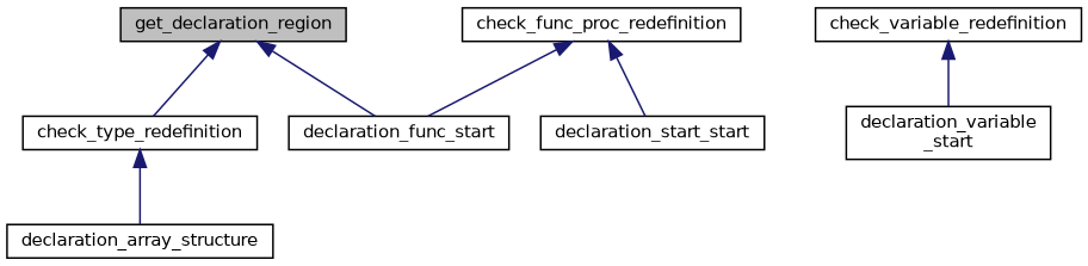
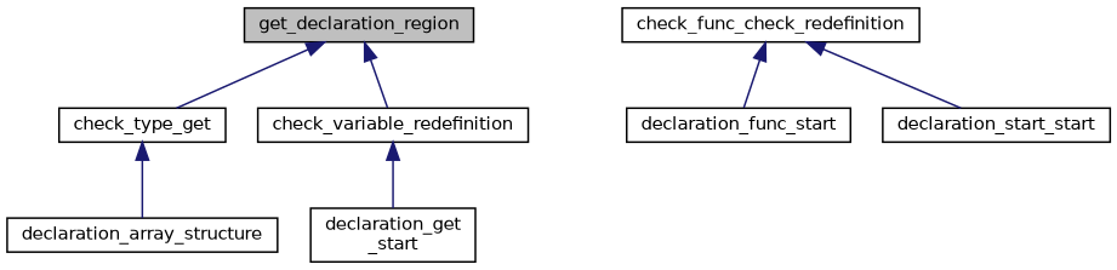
  digraph {
    rankdir=TB
    node [color=black fillcolor=white fontname=Helvetica fontsize=10 shape=record style=filled]
    edge [color=midnightblue dir=back fontname=Helvetica fontsize=10 labelfontname=Helvetica labelfontsize=10 style=solid]
    n1 [fillcolor=grey75 fontcolor=black height=0.2 label=get_declaration_region width=0.4]
-   n2 [height=0.2 label=check_type_redefinition width=0.4]
+   n2 [height=0.2 label=check_type_get width=0.4]
    n3 [height=0.2 label=check_variable_redefinition width=0.4]
-   n4 [height=0.2 label=check_func_proc_redefinition width=0.4]
+   n4 [height=0.2 label=check_func_check_redefinition width=0.4]
    n5 [height=0.2 label=declaration_func_start width=0.4]
    n6 [height=0.2 label=declaration_start_start width=0.4]
    n7 [height=0.2 label=declaration_array_structure width=0.4]
-   n8 [height=0.2 label="declaration_variable\l_start" width=0.4]
+   n8 [height=0.2 label="declaration_get\l_start" width=0.4]
    n1 -> n2
-   n1 -> n5
+   n1 -> n3
    n2 -> n7
    n3 -> n8
    n4 -> n5
    n4 -> n6
  }
